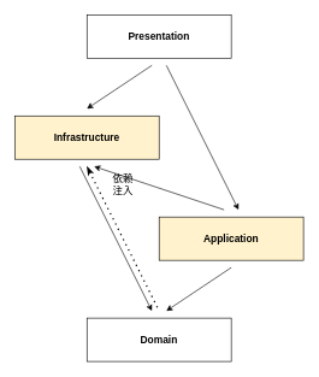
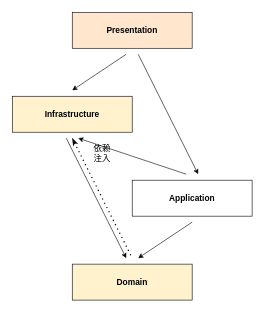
  <mxCell id="0" />
  <mxCell id="1" parent="0" />
- <mxCell id="2" value="Presentation" style="rounded=0;whiteSpace=wrap;html=1;fontSize=14;fontStyle=1" vertex="1" parent="1"><mxGeometry x="120" y="20" width="200" height="60" as="geometry" /></mxCell>
+ <mxCell id="2" value="Presentation" style="rounded=0;whiteSpace=wrap;html=1;fontSize=14;fontStyle=1;fillColor=#ffe6cc;" vertex="1" parent="1"><mxGeometry x="120" y="20" width="200" height="60" as="geometry" /></mxCell>
  <mxCell id="3" value="Infrastructure" style="rounded=0;whiteSpace=wrap;html=1;fontSize=14;fontStyle=1;fillColor=#fff2cc;" vertex="1" parent="1"><mxGeometry x="20" y="160" width="200" height="60" as="geometry" /></mxCell>
- <mxCell id="4" value="Application" style="rounded=0;whiteSpace=wrap;html=1;fontSize=14;fontStyle=1;fillColor=#fff2cc;" vertex="1" parent="1"><mxGeometry x="220" y="300" width="200" height="60" as="geometry" /></mxCell>
- <mxCell id="5" value="Domain" style="rounded=0;whiteSpace=wrap;html=1;fontSize=14;fontStyle=1" vertex="1" parent="1"><mxGeometry x="120" y="440" width="200" height="60" as="geometry" /></mxCell>
+ <mxCell id="4" value="Application" style="rounded=0;whiteSpace=wrap;html=1;fontSize=14;fontStyle=1" vertex="1" parent="1"><mxGeometry x="220" y="300" width="200" height="60" as="geometry" /></mxCell>
+ <mxCell id="5" value="Domain" style="rounded=0;whiteSpace=wrap;html=1;fontSize=14;fontStyle=1;fillColor=#fff2cc;" vertex="1" parent="1"><mxGeometry x="120" y="440" width="200" height="60" as="geometry" /></mxCell>
  <mxCell id="6" value="" style="endArrow=classic;html=1;rounded=0;fontSize=14;" edge="1" parent="1"><mxGeometry width="50" height="50" relative="1" as="geometry"><mxPoint x="210" y="90" as="sourcePoint" /><mxPoint x="120" y="150" as="targetPoint" /></mxGeometry></mxCell>
  <mxCell id="7" value="" style="endArrow=classic;html=1;rounded=0;fontSize=14;" edge="1" parent="1"><mxGeometry width="50" height="50" relative="1" as="geometry"><mxPoint x="320" y="370" as="sourcePoint" /><mxPoint x="230" y="430" as="targetPoint" /></mxGeometry></mxCell>
  <mxCell id="8" value="" style="endArrow=classic;html=1;rounded=0;fontSize=14;" edge="1" parent="1"><mxGeometry width="50" height="50" relative="1" as="geometry"><mxPoint x="230" y="90" as="sourcePoint" /><mxPoint x="330" y="290" as="targetPoint" /></mxGeometry></mxCell>
  <mxCell id="9" value="" style="endArrow=classic;html=1;rounded=0;fontSize=14;" edge="1" parent="1"><mxGeometry width="50" height="50" relative="1" as="geometry"><mxPoint x="310" y="290" as="sourcePoint" /><mxPoint x="130" y="230" as="targetPoint" /></mxGeometry></mxCell>
  <mxCell id="10" value="" style="endArrow=classic;html=1;rounded=0;fontSize=14;" edge="1" parent="1"><mxGeometry width="50" height="50" relative="1" as="geometry"><mxPoint x="110" y="230" as="sourcePoint" /><mxPoint x="210" y="430" as="targetPoint" /></mxGeometry></mxCell>
  <mxCell id="11" value="" style="endArrow=none;dashed=1;html=1;dashPattern=1 3;strokeWidth=2;rounded=0;fontSize=14;startArrow=classicThin;startFill=1;" edge="1" parent="1"><mxGeometry width="50" height="50" relative="1" as="geometry"><mxPoint x="120" y="230" as="sourcePoint" /><mxPoint x="220" y="430" as="targetPoint" /></mxGeometry></mxCell>
  <mxCell id="12" value="依赖注入" style="text;html=1;strokeColor=none;fillColor=none;align=center;verticalAlign=middle;whiteSpace=wrap;rounded=0;fontSize=14;" vertex="1" parent="1"><mxGeometry x="150" y="240" width="40" height="30" as="geometry" /></mxCell>
